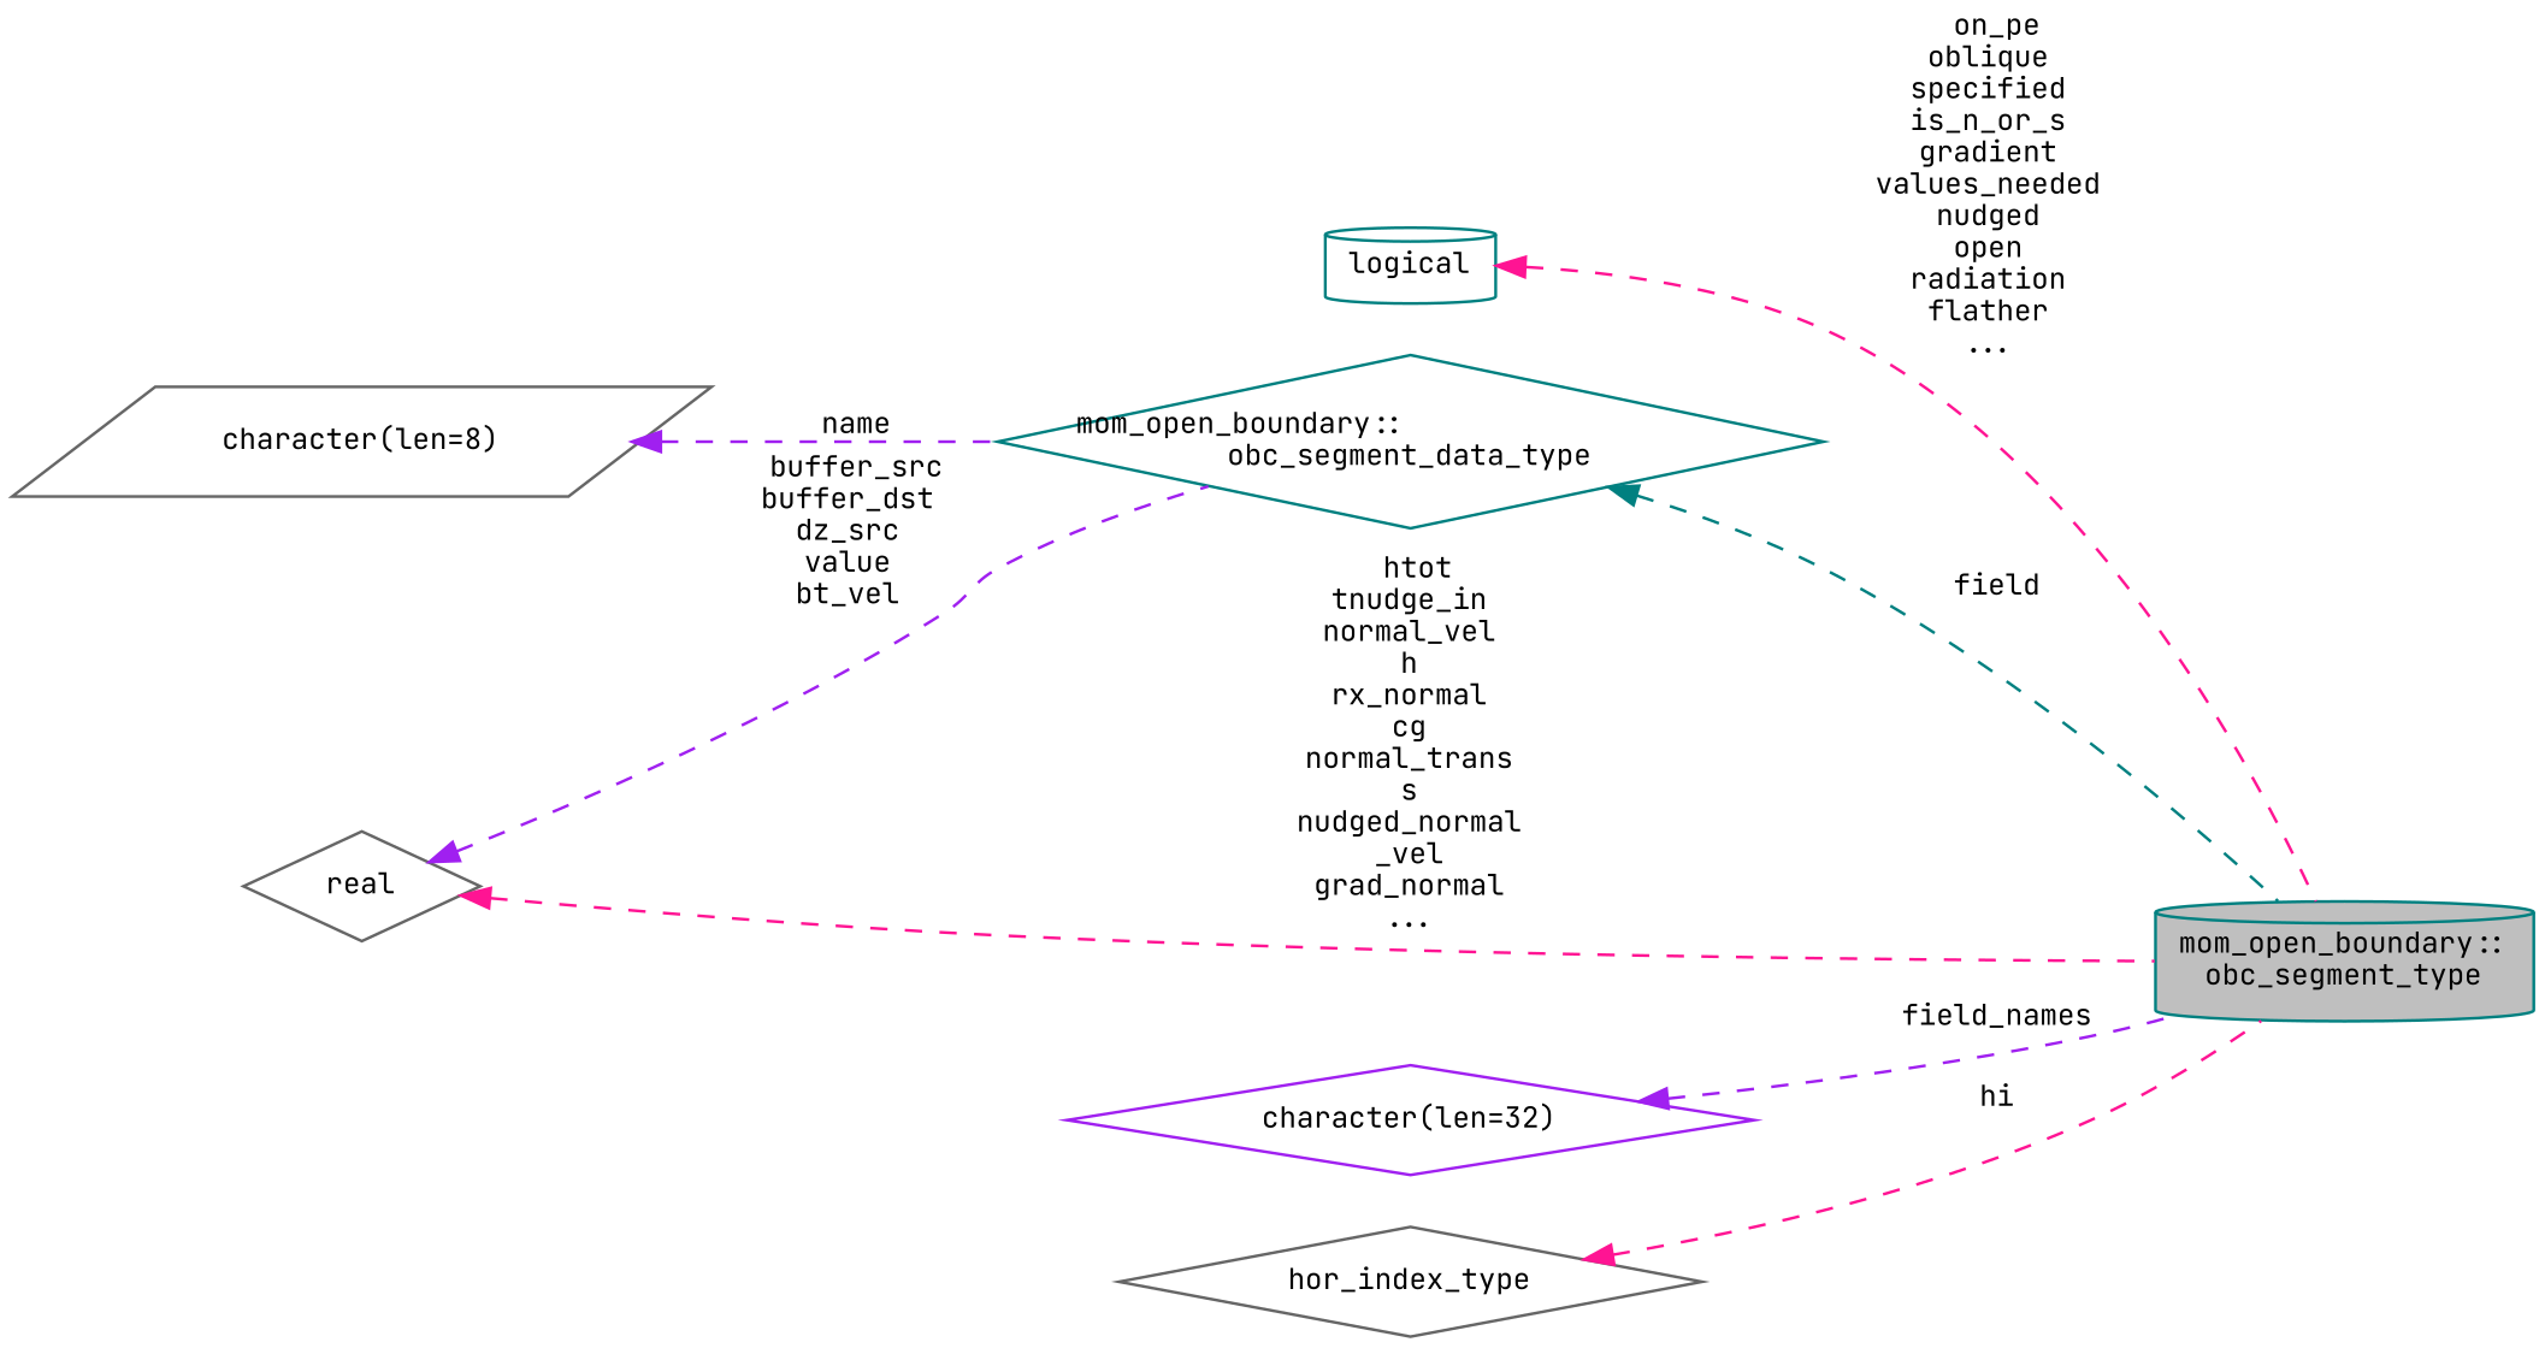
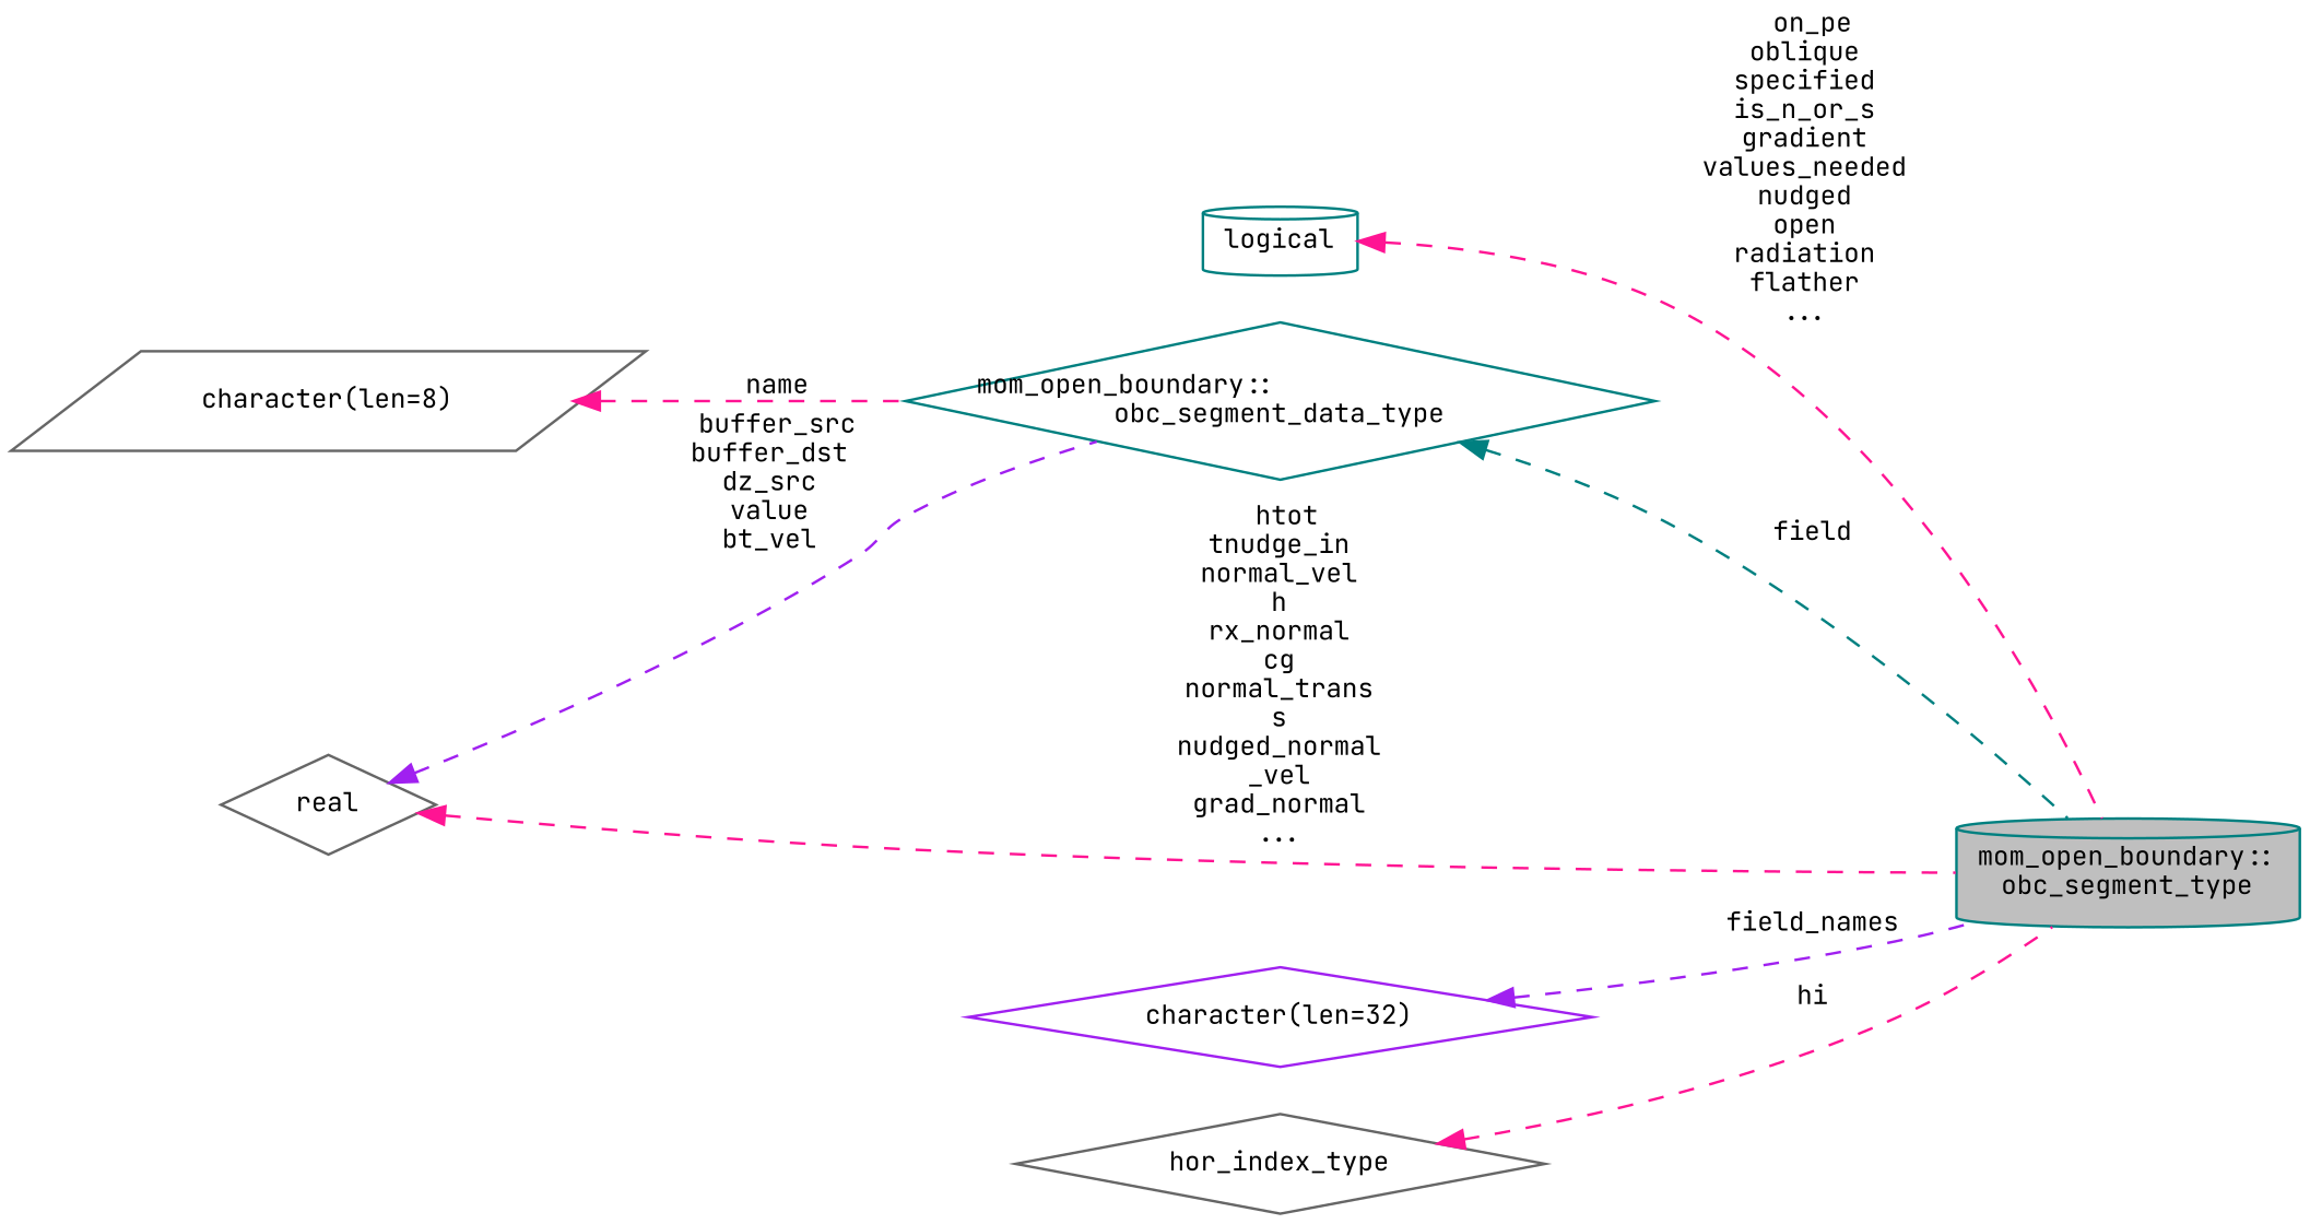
  digraph {
    fontname="JetBrains Mono"
    rankdir=LR
    node [color=teal fillcolor=white fontname="JetBrains Mono" fontsize=10 shape=diamond style=filled]
    edge [color=deeppink dir=back fontname="JetBrains Mono" fontsize=10 labelfontname=Helvetica labelfontsize=10 style=dashed]
    n1 [fillcolor=grey75 fontcolor=black height=0.2 label="mom_open_boundary::\lobc_segment_type" shape=cylinder width=0.4]
    n2 [height=0.2 label=logical shape=cylinder width=0.4]
    n3 [height=0.2 label="mom_open_boundary::\lobc_segment_data_type" width=0.4]
    n4 [color=gray40 height=0.2 label="character(len=8)" shape=parallelogram width=0.4]
    n5 [color=gray40 height=0.2 label=real width=0.4]
    n6 [color=purple height=0.2 label="character(len=32)" width=0.4]
    n7 [color=gray40 height=0.2 label=hor_index_type width=0.4]
    n2 -> n1 [label=" on_pe\noblique\nspecified\nis_n_or_s\ngradient\nvalues_needed\nnudged\nopen\nradiation\nflather\n..."]
    n3 -> n1 [color=teal label=" field"]
-   n4 -> n3 [color=purple label=" name"]
+   n4 -> n3 [label=" name"]
    n5 -> n1 [label=" htot\ntnudge_in\nnormal_vel\nh\nrx_normal\ncg\nnormal_trans\ns\nnudged_normal\l_vel\ngrad_normal\n..."]
    n5 -> n3 [color=purple label=" buffer_src\nbuffer_dst\ndz_src\nvalue\nbt_vel"]
    n6 -> n1 [color=purple label=" field_names"]
    n7 -> n1 [label=" hi"]
  }
